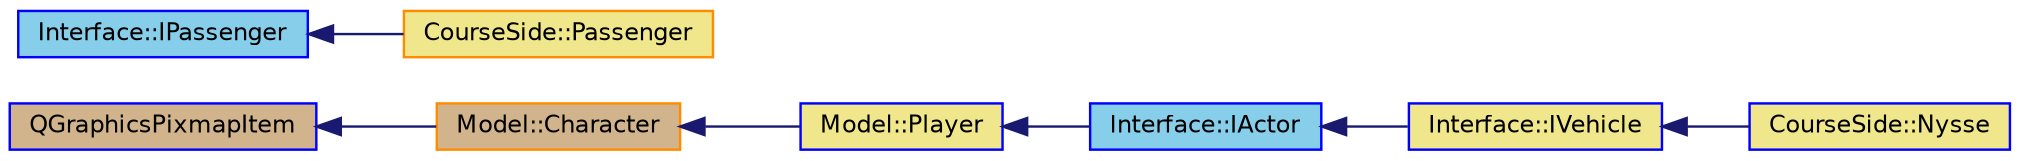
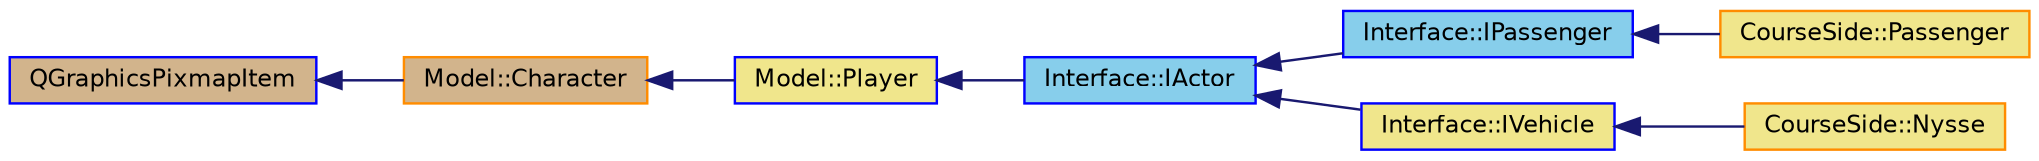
  digraph {
    rankdir=LR
    node [color=blue fillcolor=khaki fontname=Helvetica fontsize=10 shape=record style=filled]
    edge [color=midnightblue dir=back fontname=Helvetica fontsize=10 labelfontname=Helvetica labelfontsize=10 style=solid]
    n1 [fillcolor=skyblue height=0.2 label="Interface::IActor" width=0.4]
    n2 [fillcolor=skyblue height=0.2 label="Interface::IPassenger" width=0.4]
    n3 [height=0.2 label="Interface::IVehicle" width=0.4]
    n4 [color=darkorange height=0.2 label="CourseSide::Passenger" width=0.4]
-   n5 [height=0.2 label="CourseSide::Nysse" width=0.4]
+   n5 [color=darkorange height=0.2 label="CourseSide::Nysse" width=0.4]
    n6 [height=0.2 label="Model::Player" width=0.4]
    n7 [fillcolor=tan height=0.2 label=QGraphicsPixmapItem width=0.4]
    n8 [color=darkorange fillcolor=tan height=0.2 label="Model::Character" width=0.4]
+   n1 -> n2
    n1 -> n3
    n2 -> n4
    n3 -> n5
    n6 -> n1
    n7 -> n8
    n8 -> n6
  }
